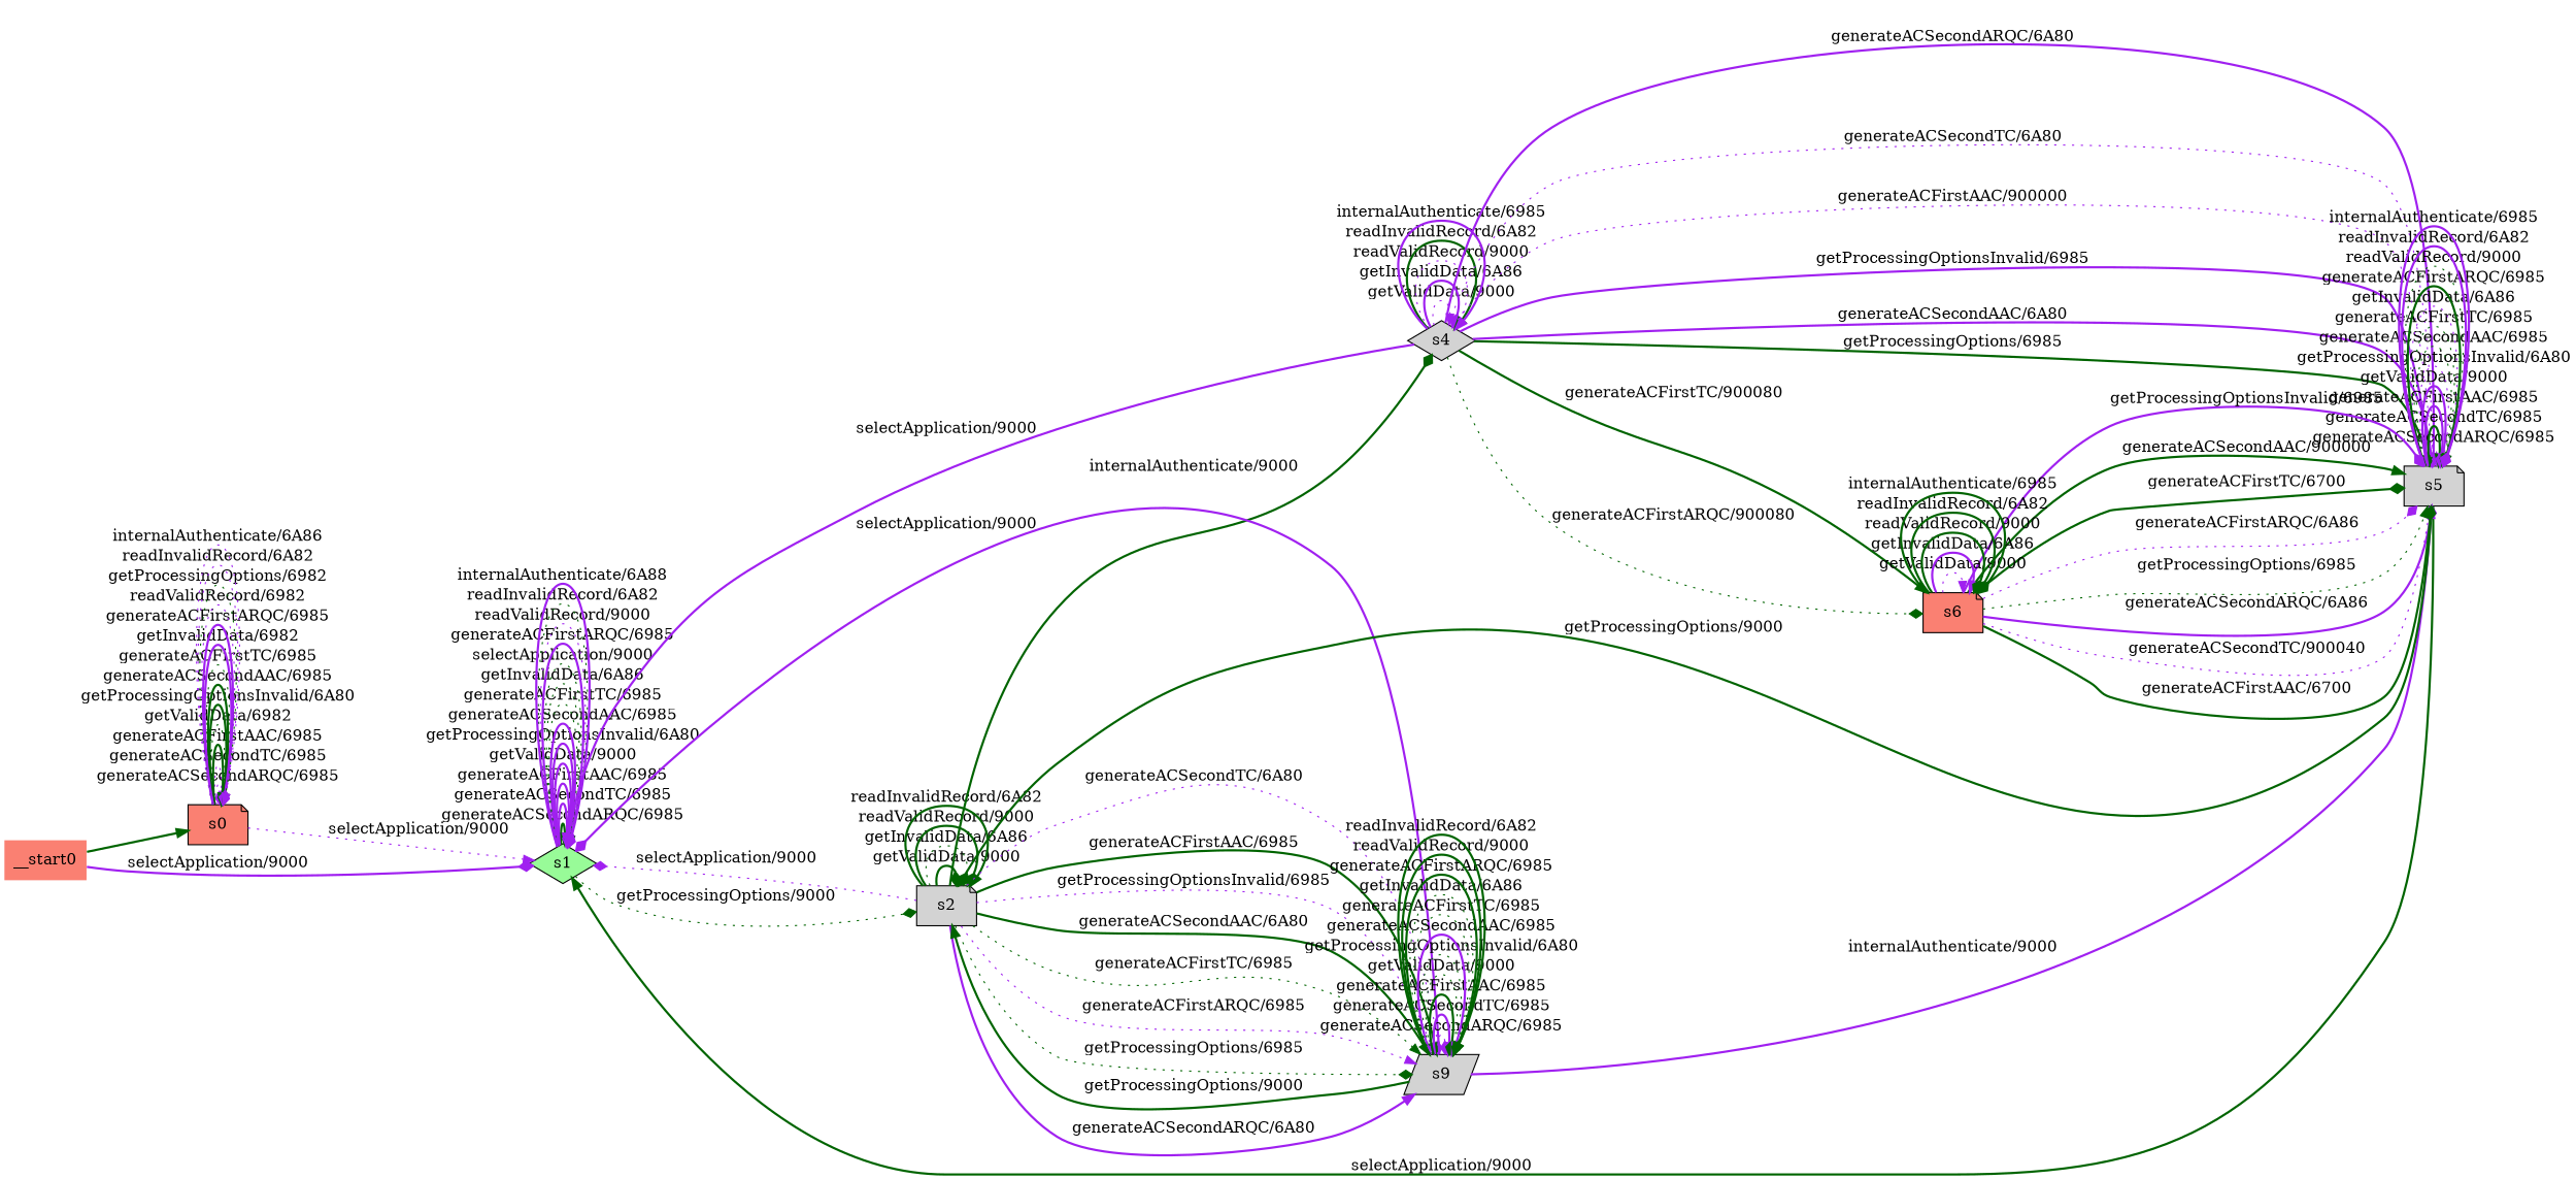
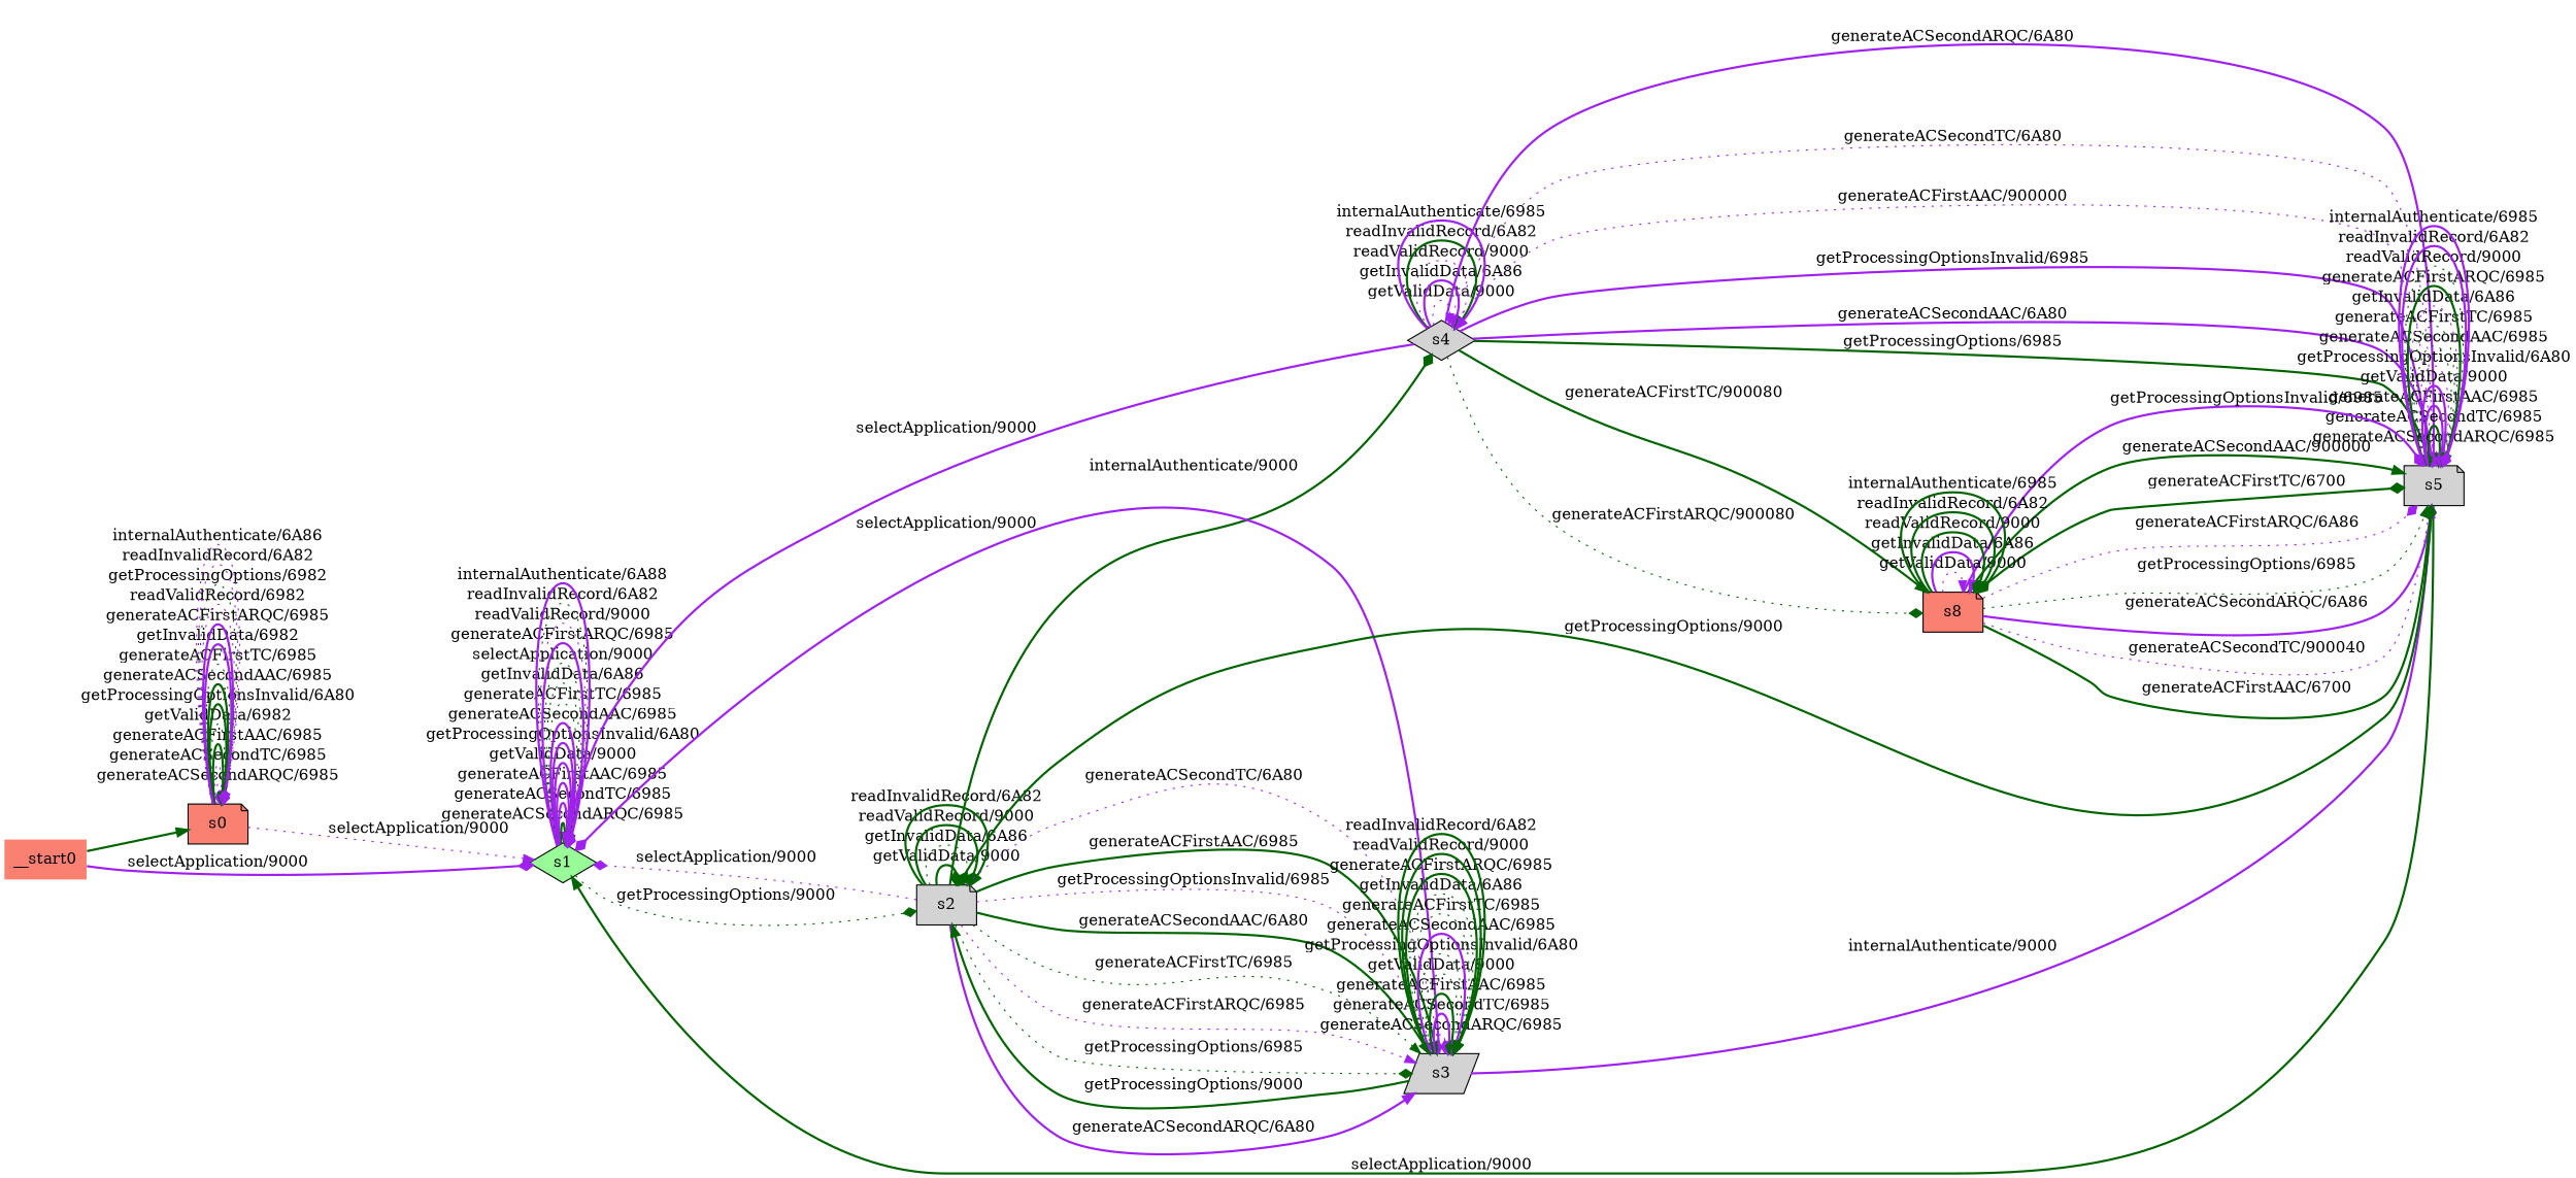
  digraph {
    fontname="DejaVu Serif"
    rankdir=LR
    node [fillcolor=lightgrey fontname="DejaVu Serif" shape=note style=filled]
    edge [arrowhead=diamond color=purple fontname="DejaVu Serif" style=bold]
    n1 [fillcolor=salmon label=s0]
    n2 [fillcolor=palegreen label=s1 shape=diamond]
    n3 [label=s2]
-   n4 [label=s9 shape=parallelogram]
+   n4 [label=s3 shape=parallelogram]
    n5 [label=s4 shape=diamond]
    n6 [label=s5]
-   n7 [fillcolor=salmon label=s6]
+   n7 [fillcolor=salmon label=s8]
    __start0 [fillcolor=salmon shape=none]
    n1 -> n1 [label="generateACSecondARQC/6985" style=dotted]
    n1 -> n1 [label="generateACSecondTC/6985" style=dotted]
    n1 -> n1 [arrowhead=normal color=darkgreen label="generateACFirstAAC/6985"]
    n1 -> n1 [color=darkgreen label="getValidData/6982" style=dotted]
    n1 -> n1 [color=darkgreen label="getProcessingOptionsInvalid/6A80"]
    n1 -> n1 [color=darkgreen label="generateACSecondAAC/6985"]
    n1 -> n1 [color=darkgreen label="generateACFirstTC/6985" style=dotted]
    n1 -> n1 [label="getInvalidData/6982"]
    n1 -> n1 [label="generateACFirstARQC/6985"]
    n1 -> n1 [label="readValidRecord/6982" style=dotted]
    n1 -> n1 [arrowhead=normal color=darkgreen label="getProcessingOptions/6982" style=dotted]
    n1 -> n1 [arrowhead=normal label="readInvalidRecord/6A82" style=dotted]
    n1 -> n1 [arrowhead=normal label="internalAuthenticate/6A86" style=dotted]
    n1 -> n2 [arrowhead=normal label="selectApplication/9000" style=dotted]
    n2 -> n2 [arrowhead=normal color=darkgreen label="generateACSecondARQC/6985"]
    n2 -> n2 [arrowhead=normal label="generateACSecondTC/6985"]
    n2 -> n2 [label="generateACFirstAAC/6985"]
    n2 -> n2 [arrowhead=normal label="getValidData/9000"]
    n2 -> n2 [label="getProcessingOptionsInvalid/6A80"]
    n2 -> n2 [arrowhead=normal label="generateACSecondAAC/6985"]
    n2 -> n2 [color=darkgreen label="generateACFirstTC/6985" style=dotted]
    n2 -> n2 [color=darkgreen label="getInvalidData/6A86" style=dotted]
    n2 -> n2 [arrowhead=normal color=darkgreen label="selectApplication/9000" style=dotted]
    n2 -> n2 [label="generateACFirstARQC/6985"]
    n2 -> n2 [label="readValidRecord/9000" style=dotted]
    n2 -> n2 [color=darkgreen label="readInvalidRecord/6A82" style=dotted]
    n2 -> n2 [label="internalAuthenticate/6A88"]
    n2 -> n3 [color=darkgreen label="getProcessingOptions/9000" style=dotted]
    n3 -> n2 [label="selectApplication/9000" style=dotted]
    n3 -> n3 [color=darkgreen label="getValidData/9000"]
    n3 -> n3 [color=darkgreen label="getInvalidData/6A86" style=dotted]
    n3 -> n3 [color=darkgreen label="readValidRecord/9000"]
    n3 -> n3 [arrowhead=normal color=darkgreen label="readInvalidRecord/6A82"]
    n3 -> n4 [arrowhead=normal label="generateACSecondARQC/6A80"]
    n3 -> n4 [label="generateACSecondTC/6A80" style=dotted]
    n3 -> n4 [arrowhead=normal color=darkgreen label="generateACFirstAAC/6985"]
    n3 -> n4 [arrowhead=normal label="getProcessingOptionsInvalid/6985" style=dotted]
    n3 -> n4 [arrowhead=normal color=darkgreen label="generateACSecondAAC/6A80"]
    n3 -> n4 [arrowhead=normal color=darkgreen label="generateACFirstTC/6985" style=dotted]
    n3 -> n4 [arrowhead=normal label="generateACFirstARQC/6985" style=dotted]
    n3 -> n4 [color=darkgreen label="getProcessingOptions/6985" style=dotted]
    n3 -> n5 [color=darkgreen label="internalAuthenticate/9000"]
    n4 -> n2 [label="selectApplication/9000"]
    n4 -> n3 [arrowhead=normal color=darkgreen label="getProcessingOptions/9000"]
    n4 -> n4 [label="generateACSecondARQC/6985" style=dotted]
    n4 -> n4 [arrowhead=normal label="generateACSecondTC/6985"]
    n4 -> n4 [color=darkgreen label="generateACFirstAAC/6985"]
    n4 -> n4 [arrowhead=normal color=darkgreen label="getValidData/9000" style=dotted]
    n4 -> n4 [arrowhead=normal color=darkgreen label="getProcessingOptionsInvalid/6A80" style=dotted]
    n4 -> n4 [arrowhead=normal label="generateACSecondAAC/6985"]
    n4 -> n4 [arrowhead=normal color=darkgreen label="generateACFirstTC/6985" style=dotted]
    n4 -> n4 [color=darkgreen label="getInvalidData/6A86" style=dotted]
    n4 -> n4 [arrowhead=normal color=darkgreen label="generateACFirstARQC/6985"]
    n4 -> n4 [arrowhead=normal color=darkgreen label="readValidRecord/9000"]
    n4 -> n4 [arrowhead=normal color=darkgreen label="readInvalidRecord/6A82"]
    n4 -> n6 [label="internalAuthenticate/9000"]
    n5 -> n2 [arrowhead=normal label="selectApplication/9000"]
    n5 -> n5 [arrowhead=normal label="getValidData/9000" style=dotted]
    n5 -> n5 [label="getInvalidData/6A86"]
    n5 -> n5 [arrowhead=normal label="readValidRecord/9000" style=dotted]
    n5 -> n5 [arrowhead=normal color=darkgreen label="readInvalidRecord/6A82"]
    n5 -> n5 [arrowhead=normal label="internalAuthenticate/6985"]
    n5 -> n6 [label="generateACSecondARQC/6A80"]
    n5 -> n6 [label="generateACSecondTC/6A80" style=dotted]
    n5 -> n6 [label="generateACFirstAAC/900000" style=dotted]
    n5 -> n6 [label="getProcessingOptionsInvalid/6985"]
    n5 -> n6 [arrowhead=normal label="generateACSecondAAC/6A80"]
    n5 -> n6 [color=darkgreen label="getProcessingOptions/6985"]
    n5 -> n7 [arrowhead=normal color=darkgreen label="generateACFirstTC/900080"]
    n5 -> n7 [color=darkgreen label="generateACFirstARQC/900080" style=dotted]
    n6 -> n2 [arrowhead=normal color=darkgreen label="selectApplication/9000"]
    n6 -> n3 [color=darkgreen label="getProcessingOptions/9000"]
    n6 -> n6 [label="generateACSecondARQC/6985" style=dotted]
    n6 -> n6 [arrowhead=normal color=darkgreen label="generateACSecondTC/6985"]
    n6 -> n6 [label="generateACFirstAAC/6985"]
    n6 -> n6 [arrowhead=normal label="getValidData/9000"]
    n6 -> n6 [arrowhead=normal label="getProcessingOptionsInvalid/6A80" style=dotted]
    n6 -> n6 [arrowhead=normal color=darkgreen label="generateACSecondAAC/6985" style=dotted]
    n6 -> n6 [color=darkgreen label="generateACFirstTC/6985" style=dotted]
    n6 -> n6 [label="getInvalidData/6A86" style=dotted]
    n6 -> n6 [arrowhead=normal color=darkgreen label="generateACFirstARQC/6985"]
    n6 -> n6 [arrowhead=normal color=darkgreen label="readValidRecord/9000" style=dotted]
    n6 -> n6 [label="readInvalidRecord/6A82"]
    n6 -> n6 [label="internalAuthenticate/6985"]
    n7 -> n6 [arrowhead=normal label="generateACSecondARQC/6A86"]
    n7 -> n6 [label="generateACSecondTC/900040" style=dotted]
    n7 -> n6 [color=darkgreen label="generateACFirstAAC/6700"]
    n7 -> n6 [label="getProcessingOptionsInvalid/6985"]
    n7 -> n6 [arrowhead=normal color=darkgreen label="generateACSecondAAC/900000"]
    n7 -> n6 [color=darkgreen label="generateACFirstTC/6700"]
    n7 -> n6 [label="generateACFirstARQC/6A86" style=dotted]
    n7 -> n6 [arrowhead=normal color=darkgreen label="getProcessingOptions/6985" style=dotted]
    n7 -> n7 [arrowhead=normal label="getValidData/9000" style=dotted]
    n7 -> n7 [arrowhead=normal label="getInvalidData/6A86"]
    n7 -> n7 [color=darkgreen label="readValidRecord/9000"]
    n7 -> n7 [color=darkgreen label="readInvalidRecord/6A82"]
    n7 -> n7 [color=darkgreen label="internalAuthenticate/6985"]
    __start0 -> n1 [arrowhead=normal color=darkgreen]
    __start0 -> n2 [label="selectApplication/9000"]
  }
